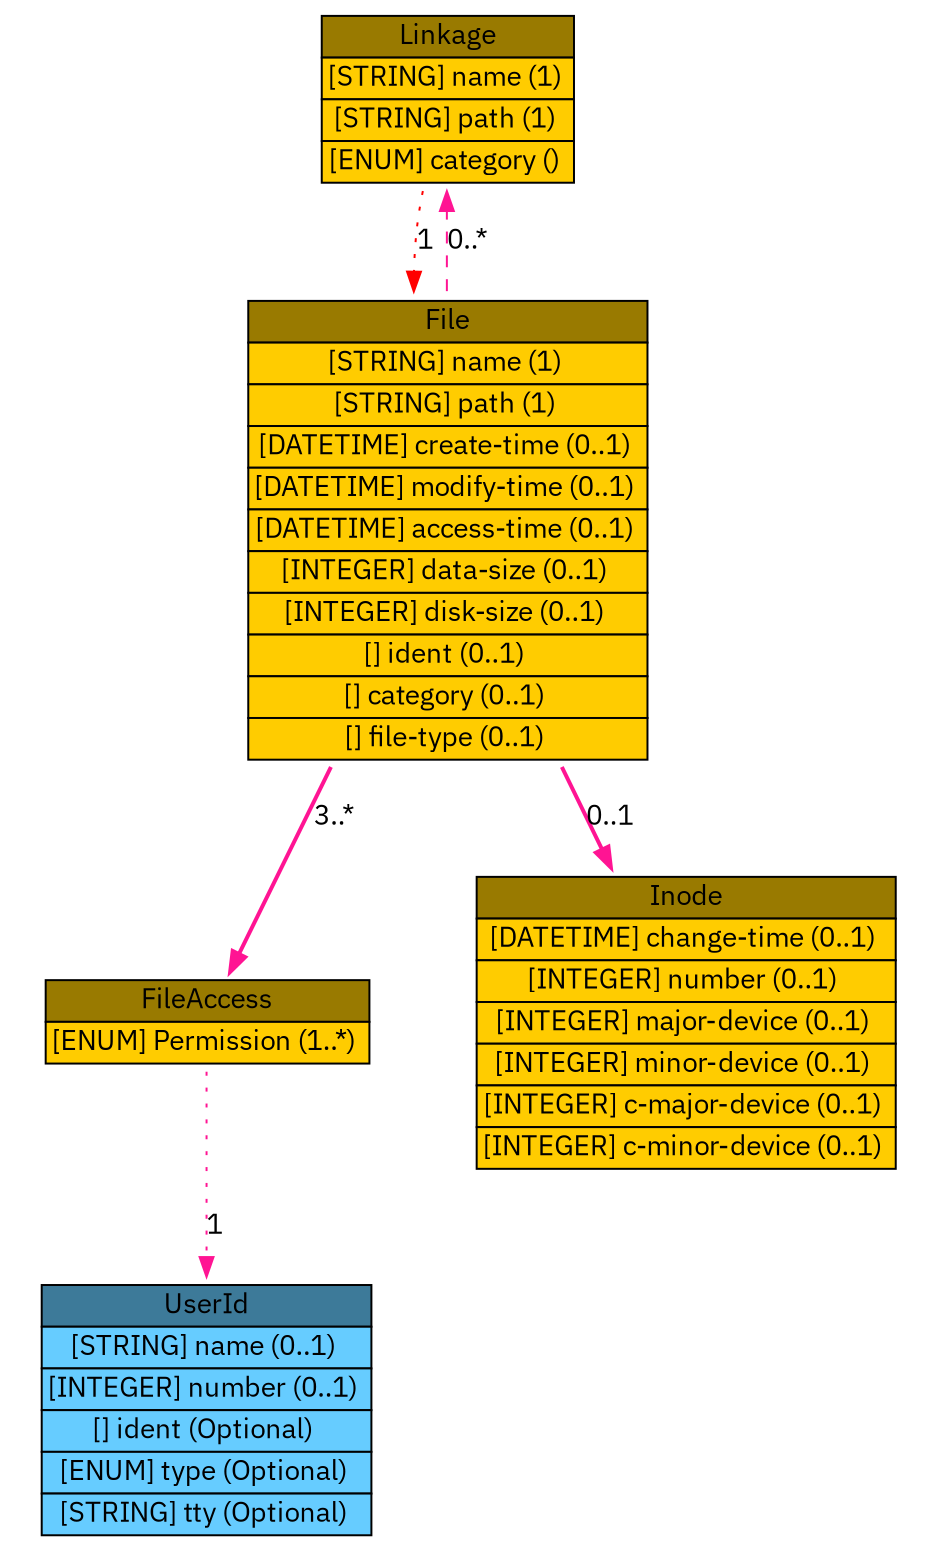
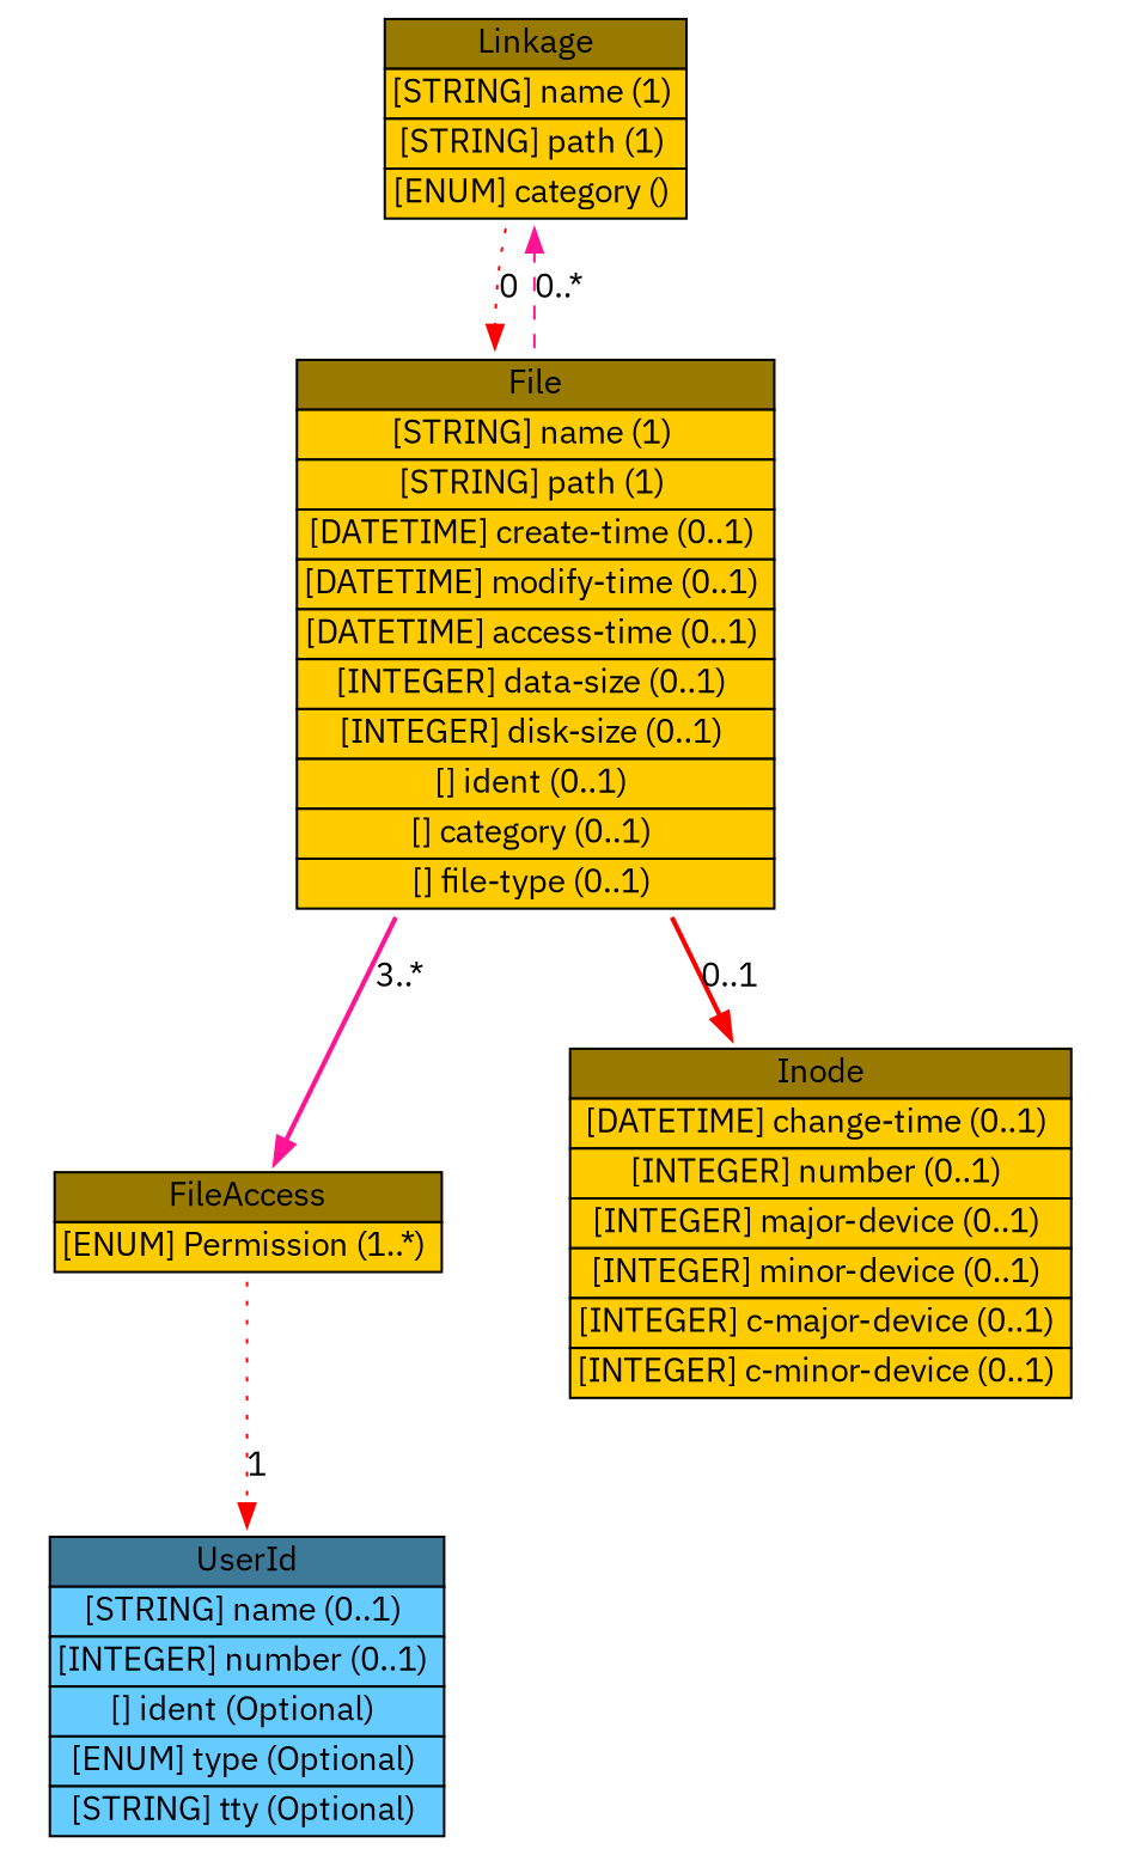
  digraph {
    fontname="IBM Plex Sans"
    rankdir=TB
    node [fontname="IBM Plex Sans" shape=plaintext]
    edge [color=deeppink fontname="IBM Plex Sans" style=dotted]
    n1 [height=1.2361 label=<<table BORDER="0" CELLBORDER="1" CELLSPACING="0"> <tr > <td BGCOLOR="#997a00" HREF="#" TITLE="The Linkage class represents file system connections between the file described in the &lt;File&gt; element and other objects in the file system. For example, if the &lt;File&gt; element is a symbolic link or shortcut, then the &lt;Linkage&gt; element should contain the name of the object the link points to. Further information can be provided about the object in the &lt;Linkage&gt; element with another &lt;File&gt; element, if appropriate. ">Linkage</td> </tr>" %<tr><td BGCOLOR="#FFCC00" HREF="#" TITLE="The name of the file system object, not including the path.">[STRING] name (1) </td></tr>%<tr><td BGCOLOR="#FFCC00" HREF="#" TITLE="The full path to the file system object, including the name.  The path name should be represented in as &quot;universal&quot; a manner as possible, to facilitate processing of the alert.">[STRING] path (1) </td></tr>%<tr><td BGCOLOR="#FFCC00" HREF="#" TITLE="Section 10.)">[ENUM] category () </td></tr>%</table>> width=2.2222]
    n2 [height=3.1806 label=<<table BORDER="0" CELLBORDER="1" CELLSPACING="0"> <tr > <td BGCOLOR="#997a00" HREF="#" TITLE="The File class provides specific information about a file or other file-like object that has been created, deleted, or modified on the target. The description can provide either the file settings prior to the event or the file settings at the time of the event, as specified using the &quot;category&quot; attribute. ">File</td> </tr>" %<tr><td BGCOLOR="#FFCC00" HREF="#" TITLE="The name of the file to which the alert applies, not including the path to the file.">[STRING] name (1) </td></tr>%<tr><td BGCOLOR="#FFCC00" HREF="#" TITLE="The full path to the file, including the name.  The path name should be represented in as &quot;universal&quot; a manner as possible, to facilitate processing of the alert.">[STRING] path (1) </td></tr>%<tr><td BGCOLOR="#FFCC00" HREF="#" TITLE="Time the file was created.  Note that this is *not* the Unix &quot;st_ctime&quot; file attribute (which is not file creation time).  The Unix &quot;st_ctime&quot; attribute is contained in the &quot;Inode&quot; class.">[DATETIME] create-time (0..1) </td></tr>%<tr><td BGCOLOR="#FFCC00" HREF="#" TITLE="Time the file was last modified.">[DATETIME] modify-time (0..1) </td></tr>%<tr><td BGCOLOR="#FFCC00" HREF="#" TITLE="Time the file was last accessed.">[DATETIME] access-time (0..1) </td></tr>%<tr><td BGCOLOR="#FFCC00" HREF="#" TITLE="The size of the data, in bytes.  Typically what is meant when referring to file size.  On Unix UFS file systems, this value corresponds to stat.st_size.  On Windows NTFS, this value corresponds to Valid Data Length (VDL).">[INTEGER] data-size (0..1) </td></tr>%<tr><td BGCOLOR="#FFCC00" HREF="#" TITLE="The physical space on disk consumed by the file, in bytes.  On Unix UFS file systems, this value corresponds to 512 * stat.st_blocks.  On Windows NTFS, this value corresponds to End of File (EOF).">[INTEGER] disk-size (0..1) </td></tr>%<tr><td BGCOLOR="#FFCC00" HREF="#" TITLE="A unique identifier for this file; see Section 3.2.9.">[] ident (0..1) </td></tr>%<tr><td BGCOLOR="#FFCC00" HREF="#" TITLE="The type of file system the file resides on.  This attribute governs how path names and other attributes are interpreted.">[] category (0..1) </td></tr>%<tr><td BGCOLOR="#FFCC00" HREF="#" TITLE="The type of file, as a mime-type.">[] file-type (0..1) </td></tr>%</table>> width=3.3333]
    n3 [height=0.68056 label=<<table BORDER="0" CELLBORDER="1" CELLSPACING="0"> <tr > <td BGCOLOR="#997a00" HREF="#" TITLE="The FileAccess class represents the access permissions on a file. The representation is intended to be useful across operating systems. ">FileAccess</td> </tr>" %<tr><td BGCOLOR="#FFCC00" HREF="#" TITLE="Level of access allowed.  The permitted values are shown below.  There is no default value.  (See also Section 10.)">[ENUM] Permission (1..*) </td></tr>%</table>> width=2.75]
    n4 [height=2.0694 label=<<table BORDER="0" CELLBORDER="1" CELLSPACING="0"> <tr > <td BGCOLOR="#997a00" HREF="#" TITLE="The Inode class is used to represent the additional information contained in a Unix file system i-node. ">Inode</td> </tr>" %<tr><td BGCOLOR="#FFCC00" HREF="#" TITLE="The time of the last inode change, given by the st_ctime element of &quot;struct stat&quot;.">[DATETIME] change-time (0..1) </td></tr>%<tr><td BGCOLOR="#FFCC00" HREF="#" TITLE="The inode number.">[INTEGER] number (0..1) </td></tr>%<tr><td BGCOLOR="#FFCC00" HREF="#" TITLE="The major device number of the device the file resides on.">[INTEGER] major-device (0..1) </td></tr>%<tr><td BGCOLOR="#FFCC00" HREF="#" TITLE="The minor device number of the device the file resides on.">[INTEGER] minor-device (0..1) </td></tr>%<tr><td BGCOLOR="#FFCC00" HREF="#" TITLE="The major device of the file itself, if it is a character special device.">[INTEGER] c-major-device (0..1) </td></tr>%<tr><td BGCOLOR="#FFCC00" HREF="#" TITLE="The minor device of the file itself, if it is a character special device.">[INTEGER] c-minor-device (0..1) </td></tr>%</table>> width=3.4444]
    n5 [height=1.7917 label=<<table BORDER="0" CELLBORDER="1" CELLSPACING="0"> <tr > <td BGCOLOR="#3d7a99" HREF="#" TITLE="The UserId class provides specific information about a user. More than one UserId can be used within the User class to indicate attempts to transition from one user to another, or to provide complete information about a user&#39;s (or process&#39;) privileges. ">UserId</td> </tr>" %<tr><td BGCOLOR="#66CCFF" HREF="#" TITLE="A user or group name.">[STRING] name (0..1) </td></tr>%<tr><td BGCOLOR="#66CCFF" HREF="#" TITLE="A user or group number.">[INTEGER] number (0..1) </td></tr>%<tr><td BGCOLOR="#66CCFF" HREF="#" TITLE="A unique identifier for the user id, see Section 3.2.9.">[] ident (Optional) </td></tr>%<tr><td BGCOLOR="#66CCFF" HREF="#" TITLE="The type of user information represented.  The permitted values for this attribute are shown below.  The default value is &quot;original-user&quot;.  (See also Section 10.)">[ENUM] type (Optional) </td></tr>%<tr><td BGCOLOR="#66CCFF" HREF="#" TITLE="The tty the user is using.">[STRING] tty (Optional) </td></tr>%</table>> width=2.7778]
-   n1 -> n2 [color=red label=1]
+   n1 -> n2 [color=red label=0]
    n2 -> n1 [label="0..*" style=dashed]
    n2 -> n3 [label="3..*" style=bold]
-   n2 -> n4 [label="0..1" style=bold]
-   n3 -> n5 [label=1]
+   n2 -> n4 [color=red label="0..1" style=bold]
+   n3 -> n5 [color=red label=1]
  }
